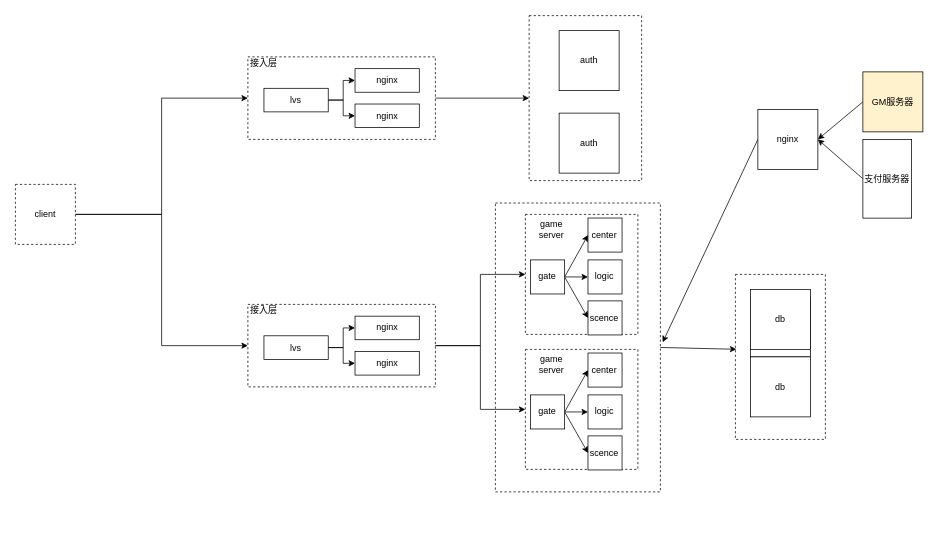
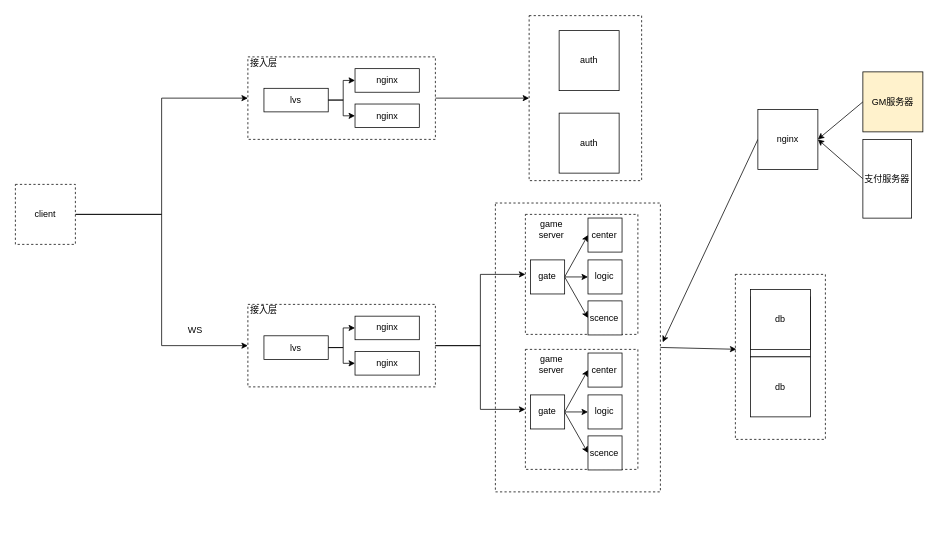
  <mxCell id="0" />
  <mxCell id="1" parent="0" />
  <mxCell id="2" value="" style="whiteSpace=wrap;html=1;fillColor=none;dashed=1;" parent="1" vertex="1"><mxGeometry x="980" y="365" width="120" height="220" as="geometry" /></mxCell>
  <mxCell id="3" style="edgeStyle=orthogonalEdgeStyle;rounded=0;orthogonalLoop=1;jettySize=auto;html=1;exitX=1;exitY=0.5;exitDx=0;exitDy=0;entryX=0;entryY=0.5;entryDx=0;entryDy=0;" edge="1" parent="1" source="5" target="17"><mxGeometry relative="1" as="geometry" /></mxCell>
  <mxCell id="4" style="edgeStyle=orthogonalEdgeStyle;rounded=0;orthogonalLoop=1;jettySize=auto;html=1;exitX=1;exitY=0.5;exitDx=0;exitDy=0;entryX=0;entryY=0.5;entryDx=0;entryDy=0;" edge="1" parent="1" source="5" target="26"><mxGeometry relative="1" as="geometry" /></mxCell>
  <mxCell id="5" value="client" style="whiteSpace=wrap;html=1;aspect=fixed;dashed=1;" parent="1" vertex="1"><mxGeometry x="20" y="245" width="80" height="80" as="geometry" /></mxCell>
  <mxCell id="6" value="db" style="whiteSpace=wrap;html=1;aspect=fixed;" parent="1" vertex="1"><mxGeometry x="1000" y="395" width="80" height="80" as="geometry" /></mxCell>
  <mxCell id="7" value="db" style="whiteSpace=wrap;html=1;aspect=fixed;" parent="1" vertex="1"><mxGeometry x="1000" y="385" width="80" height="80" as="geometry" /></mxCell>
  <mxCell id="8" value="db" style="whiteSpace=wrap;html=1;aspect=fixed;" parent="1" vertex="1"><mxGeometry x="1000" y="475" width="80" height="80" as="geometry" /></mxCell>
  <mxCell id="9" style="edgeStyle=none;rounded=0;orthogonalLoop=1;jettySize=auto;html=1;exitX=0.5;exitY=1;exitDx=0;exitDy=0;" parent="1" source="2" target="2" edge="1"><mxGeometry relative="1" as="geometry" /></mxCell>
  <mxCell id="10" style="edgeStyle=none;rounded=0;orthogonalLoop=1;jettySize=auto;html=1;exitX=0.5;exitY=1;exitDx=0;exitDy=0;" parent="1" source="2" target="2" edge="1"><mxGeometry relative="1" as="geometry" /></mxCell>
  <mxCell id="11" value="" style="group" vertex="1" connectable="0" parent="1"><mxGeometry x="330" y="75" width="250" height="110" as="geometry" /></mxCell>
  <mxCell id="12" value="nginx" style="rounded=0;whiteSpace=wrap;html=1;" vertex="1" parent="11"><mxGeometry x="142.857" y="15.714" width="85.714" height="31.429" as="geometry" /></mxCell>
  <mxCell id="13" style="edgeStyle=orthogonalEdgeStyle;rounded=0;orthogonalLoop=1;jettySize=auto;html=1;exitX=1;exitY=0.5;exitDx=0;exitDy=0;entryX=0;entryY=0.5;entryDx=0;entryDy=0;" edge="1" parent="11" source="14" target="12"><mxGeometry relative="1" as="geometry" /></mxCell>
  <mxCell id="14" value="lvs" style="rounded=0;whiteSpace=wrap;html=1;" vertex="1" parent="11"><mxGeometry x="21.429" y="41.905" width="85.714" height="31.429" as="geometry" /></mxCell>
  <mxCell id="15" value="nginx" style="rounded=0;whiteSpace=wrap;html=1;" vertex="1" parent="11"><mxGeometry x="142.857" y="62.857" width="85.714" height="31.429" as="geometry" /></mxCell>
  <mxCell id="16" style="edgeStyle=orthogonalEdgeStyle;rounded=0;orthogonalLoop=1;jettySize=auto;html=1;exitX=1;exitY=0.5;exitDx=0;exitDy=0;entryX=0;entryY=0.5;entryDx=0;entryDy=0;" edge="1" parent="11" source="14" target="15"><mxGeometry relative="1" as="geometry" /></mxCell>
  <mxCell id="17" value="" style="whiteSpace=wrap;html=1;fillColor=none;dashed=1;movable=1;resizable=1;rotatable=1;deletable=1;editable=1;locked=0;connectable=1;" vertex="1" parent="11"><mxGeometry width="250.0" height="110.0" as="geometry" /></mxCell>
  <mxCell id="18" value="接入层" style="text;html=1;strokeColor=none;fillColor=none;align=center;verticalAlign=middle;whiteSpace=wrap;rounded=0;" vertex="1" parent="11"><mxGeometry width="42.857" height="15.714" as="geometry" /></mxCell>
  <mxCell id="19" style="edgeStyle=orthogonalEdgeStyle;rounded=0;orthogonalLoop=1;jettySize=auto;html=1;exitX=1;exitY=0.5;exitDx=0;exitDy=0;entryX=0;entryY=0.5;entryDx=0;entryDy=0;" edge="1" parent="1" source="17" target="29"><mxGeometry relative="1" as="geometry" /></mxCell>
  <mxCell id="20" value="" style="group" vertex="1" connectable="0" parent="1"><mxGeometry x="330" y="405" width="250" height="110" as="geometry" /></mxCell>
  <mxCell id="21" value="nginx" style="rounded=0;whiteSpace=wrap;html=1;" vertex="1" parent="20"><mxGeometry x="142.857" y="15.714" width="85.714" height="31.429" as="geometry" /></mxCell>
  <mxCell id="22" style="edgeStyle=orthogonalEdgeStyle;rounded=0;orthogonalLoop=1;jettySize=auto;html=1;exitX=1;exitY=0.5;exitDx=0;exitDy=0;entryX=0;entryY=0.5;entryDx=0;entryDy=0;" edge="1" parent="20" source="23" target="21"><mxGeometry relative="1" as="geometry" /></mxCell>
  <mxCell id="23" value="lvs" style="rounded=0;whiteSpace=wrap;html=1;" vertex="1" parent="20"><mxGeometry x="21.429" y="41.905" width="85.714" height="31.429" as="geometry" /></mxCell>
  <mxCell id="24" value="nginx" style="rounded=0;whiteSpace=wrap;html=1;" vertex="1" parent="20"><mxGeometry x="142.857" y="62.857" width="85.714" height="31.429" as="geometry" /></mxCell>
  <mxCell id="25" style="edgeStyle=orthogonalEdgeStyle;rounded=0;orthogonalLoop=1;jettySize=auto;html=1;exitX=1;exitY=0.5;exitDx=0;exitDy=0;entryX=0;entryY=0.5;entryDx=0;entryDy=0;" edge="1" parent="20" source="23" target="24"><mxGeometry relative="1" as="geometry" /></mxCell>
  <mxCell id="26" value="" style="whiteSpace=wrap;html=1;fillColor=none;dashed=1;movable=1;resizable=1;rotatable=1;deletable=1;editable=1;locked=0;connectable=1;" vertex="1" parent="20"><mxGeometry width="250.0" height="110.0" as="geometry" /></mxCell>
  <mxCell id="27" value="接入层" style="text;html=1;strokeColor=none;fillColor=none;align=center;verticalAlign=middle;whiteSpace=wrap;rounded=0;" vertex="1" parent="20"><mxGeometry width="42.857" height="15.714" as="geometry" /></mxCell>
  <mxCell id="28" value="" style="group" vertex="1" connectable="0" parent="1"><mxGeometry x="705" y="20" width="150" height="220" as="geometry" /></mxCell>
  <mxCell id="29" value="" style="whiteSpace=wrap;html=1;fillColor=none;dashed=1;" parent="28" vertex="1"><mxGeometry width="150" height="220" as="geometry" /></mxCell>
  <mxCell id="30" value="auth" style="whiteSpace=wrap;html=1;aspect=fixed;" parent="28" vertex="1"><mxGeometry x="40" y="130" width="80" height="80" as="geometry" /></mxCell>
  <mxCell id="31" value="auth" style="whiteSpace=wrap;html=1;aspect=fixed;" parent="28" vertex="1"><mxGeometry x="40" y="20" width="80" height="80" as="geometry" /></mxCell>
  <mxCell id="32" style="edgeStyle=orthogonalEdgeStyle;rounded=0;orthogonalLoop=1;jettySize=auto;html=1;exitX=0.5;exitY=1;exitDx=0;exitDy=0;" edge="1" parent="28" source="31" target="31"><mxGeometry relative="1" as="geometry" /></mxCell>
  <mxCell id="33" value="" style="group" vertex="1" connectable="0" parent="1"><mxGeometry x="700" y="285" width="150" height="160.775" as="geometry" /></mxCell>
  <mxCell id="34" value="" style="whiteSpace=wrap;html=1;fillColor=none;dashed=1;container=0;" parent="33" vertex="1"><mxGeometry width="150" height="160" as="geometry" /></mxCell>
  <mxCell id="35" value="center" style="whiteSpace=wrap;html=1;aspect=fixed;container=0;" parent="33" vertex="1"><mxGeometry x="83.478" y="4.857" width="45.417" height="45.417" as="geometry" /></mxCell>
  <mxCell id="36" value="logic" style="whiteSpace=wrap;html=1;aspect=fixed;container=0;" parent="33" vertex="1"><mxGeometry x="83.478" y="60.714" width="45.417" height="45.417" as="geometry" /></mxCell>
  <mxCell id="37" value="scence" style="whiteSpace=wrap;html=1;aspect=fixed;container=0;" parent="33" vertex="1"><mxGeometry x="83.478" y="115.357" width="45.417" height="45.417" as="geometry" /></mxCell>
  <mxCell id="38" style="edgeStyle=none;rounded=0;orthogonalLoop=1;jettySize=auto;html=1;exitX=1;exitY=0.5;exitDx=0;exitDy=0;entryX=0;entryY=0.5;entryDx=0;entryDy=0;" edge="1" parent="33" source="41" target="35"><mxGeometry relative="1" as="geometry" /></mxCell>
  <mxCell id="39" style="edgeStyle=none;rounded=0;orthogonalLoop=1;jettySize=auto;html=1;exitX=1;exitY=0.5;exitDx=0;exitDy=0;entryX=0;entryY=0.5;entryDx=0;entryDy=0;" edge="1" parent="33" source="41" target="36"><mxGeometry relative="1" as="geometry" /></mxCell>
  <mxCell id="40" style="edgeStyle=none;rounded=0;orthogonalLoop=1;jettySize=auto;html=1;exitX=1;exitY=0.5;exitDx=0;exitDy=0;entryX=0;entryY=0.5;entryDx=0;entryDy=0;" edge="1" parent="33" source="41" target="37"><mxGeometry relative="1" as="geometry" /></mxCell>
  <mxCell id="41" value="gate" style="whiteSpace=wrap;html=1;aspect=fixed;container=0;" vertex="1" parent="33"><mxGeometry x="6.957" y="60.714" width="45.417" height="45.417" as="geometry" /></mxCell>
  <mxCell id="42" value="game server" style="text;html=1;strokeColor=none;fillColor=none;align=center;verticalAlign=middle;whiteSpace=wrap;rounded=0;" vertex="1" parent="33"><mxGeometry x="5" y="4.86" width="60" height="30" as="geometry" /></mxCell>
  <mxCell id="43" value="" style="group" vertex="1" connectable="0" parent="1"><mxGeometry x="700" y="465" width="190" height="234.86" as="geometry" /></mxCell>
  <mxCell id="44" value="" style="whiteSpace=wrap;html=1;fillColor=none;dashed=1;container=0;" vertex="1" parent="43"><mxGeometry width="150" height="160" as="geometry" /></mxCell>
  <mxCell id="45" value="center" style="whiteSpace=wrap;html=1;aspect=fixed;container=0;" vertex="1" parent="43"><mxGeometry x="83.478" y="4.857" width="45.417" height="45.417" as="geometry" /></mxCell>
  <mxCell id="46" value="logic" style="whiteSpace=wrap;html=1;aspect=fixed;container=0;" vertex="1" parent="43"><mxGeometry x="83.478" y="60.714" width="45.417" height="45.417" as="geometry" /></mxCell>
  <mxCell id="47" value="scence" style="whiteSpace=wrap;html=1;aspect=fixed;container=0;" vertex="1" parent="43"><mxGeometry x="83.478" y="115.357" width="45.417" height="45.417" as="geometry" /></mxCell>
  <mxCell id="48" style="edgeStyle=none;rounded=0;orthogonalLoop=1;jettySize=auto;html=1;exitX=1;exitY=0.5;exitDx=0;exitDy=0;entryX=0;entryY=0.5;entryDx=0;entryDy=0;" edge="1" parent="43" source="51" target="45"><mxGeometry relative="1" as="geometry" /></mxCell>
  <mxCell id="49" style="edgeStyle=none;rounded=0;orthogonalLoop=1;jettySize=auto;html=1;exitX=1;exitY=0.5;exitDx=0;exitDy=0;entryX=0;entryY=0.5;entryDx=0;entryDy=0;" edge="1" parent="43" source="51" target="46"><mxGeometry relative="1" as="geometry" /></mxCell>
  <mxCell id="50" style="edgeStyle=none;rounded=0;orthogonalLoop=1;jettySize=auto;html=1;exitX=1;exitY=0.5;exitDx=0;exitDy=0;entryX=0;entryY=0.5;entryDx=0;entryDy=0;" edge="1" parent="43" source="51" target="47"><mxGeometry relative="1" as="geometry" /></mxCell>
  <mxCell id="51" value="gate" style="whiteSpace=wrap;html=1;aspect=fixed;container=0;" vertex="1" parent="43"><mxGeometry x="6.957" y="60.714" width="45.417" height="45.417" as="geometry" /></mxCell>
  <mxCell id="52" value="game server" style="text;html=1;strokeColor=none;fillColor=none;align=center;verticalAlign=middle;whiteSpace=wrap;rounded=0;" vertex="1" parent="43"><mxGeometry x="5" y="4.86" width="60" height="30" as="geometry" /></mxCell>
  <mxCell id="53" value="" style="rounded=0;whiteSpace=wrap;html=1;fillColor=none;dashed=1;" vertex="1" parent="43"><mxGeometry x="-40" y="-195.14" width="220" height="385.14" as="geometry" /></mxCell>
  <mxCell id="54" style="edgeStyle=orthogonalEdgeStyle;rounded=0;orthogonalLoop=1;jettySize=auto;html=1;exitX=1;exitY=0.5;exitDx=0;exitDy=0;entryX=0;entryY=0.5;entryDx=0;entryDy=0;" edge="1" parent="1" source="26" target="34"><mxGeometry relative="1" as="geometry" /></mxCell>
  <mxCell id="55" style="edgeStyle=orthogonalEdgeStyle;rounded=0;orthogonalLoop=1;jettySize=auto;html=1;exitX=1;exitY=0.5;exitDx=0;exitDy=0;entryX=0;entryY=0.5;entryDx=0;entryDy=0;" edge="1" parent="1" source="26" target="44"><mxGeometry relative="1" as="geometry" /></mxCell>
+ <mxCell id="56" value="WS" style="text;html=1;strokeColor=none;fillColor=none;align=center;verticalAlign=middle;whiteSpace=wrap;rounded=0;" vertex="1" parent="1"><mxGeometry x="230" y="425" width="60" height="30" as="geometry" /></mxCell>
  <mxCell id="57" style="edgeStyle=none;rounded=0;orthogonalLoop=1;jettySize=auto;html=1;exitX=0;exitY=0.25;exitDx=0;exitDy=0;" edge="1" parent="1"><mxGeometry relative="1" as="geometry"><mxPoint x="660" y="357.5" as="sourcePoint" /><mxPoint x="660" y="357.5" as="targetPoint" /></mxGeometry></mxCell>
  <mxCell id="58" style="edgeStyle=none;rounded=0;orthogonalLoop=1;jettySize=auto;html=1;exitX=0;exitY=0.5;exitDx=0;exitDy=0;" edge="1" parent="1" source="59"><mxGeometry relative="1" as="geometry"><mxPoint x="1090" y="185" as="targetPoint" /></mxGeometry></mxCell>
  <mxCell id="59" value="支付服务器" style="whiteSpace=wrap;html=1;aspect=fixed;" vertex="1" parent="1"><mxGeometry x="1150" y="185" width="65" height="105" as="geometry" /></mxCell>
  <mxCell id="60" style="edgeStyle=none;rounded=0;orthogonalLoop=1;jettySize=auto;html=1;exitX=0;exitY=0.5;exitDx=0;exitDy=0;entryX=1;entryY=0.5;entryDx=0;entryDy=0;" edge="1" parent="1" source="61" target="63"><mxGeometry relative="1" as="geometry" /></mxCell>
  <mxCell id="61" value="GM服务器" style="whiteSpace=wrap;html=1;aspect=fixed;fillColor=#fff2cc;" vertex="1" parent="1"><mxGeometry x="1150" y="95" width="80" height="80" as="geometry" /></mxCell>
  <mxCell id="62" style="edgeStyle=none;rounded=0;orthogonalLoop=1;jettySize=auto;html=1;exitX=0;exitY=0.5;exitDx=0;exitDy=0;entryX=1.014;entryY=0.482;entryDx=0;entryDy=0;entryPerimeter=0;" edge="1" parent="1" source="63" target="53"><mxGeometry relative="1" as="geometry" /></mxCell>
  <mxCell id="63" value="nginx" style="whiteSpace=wrap;html=1;aspect=fixed;" vertex="1" parent="1"><mxGeometry x="1010" y="145" width="80" height="80" as="geometry" /></mxCell>
  <mxCell id="64" style="edgeStyle=none;rounded=0;orthogonalLoop=1;jettySize=auto;html=1;exitX=1;exitY=0.5;exitDx=0;exitDy=0;entryX=0.011;entryY=0.454;entryDx=0;entryDy=0;entryPerimeter=0;" edge="1" parent="1" source="53" target="2"><mxGeometry relative="1" as="geometry" /></mxCell>
